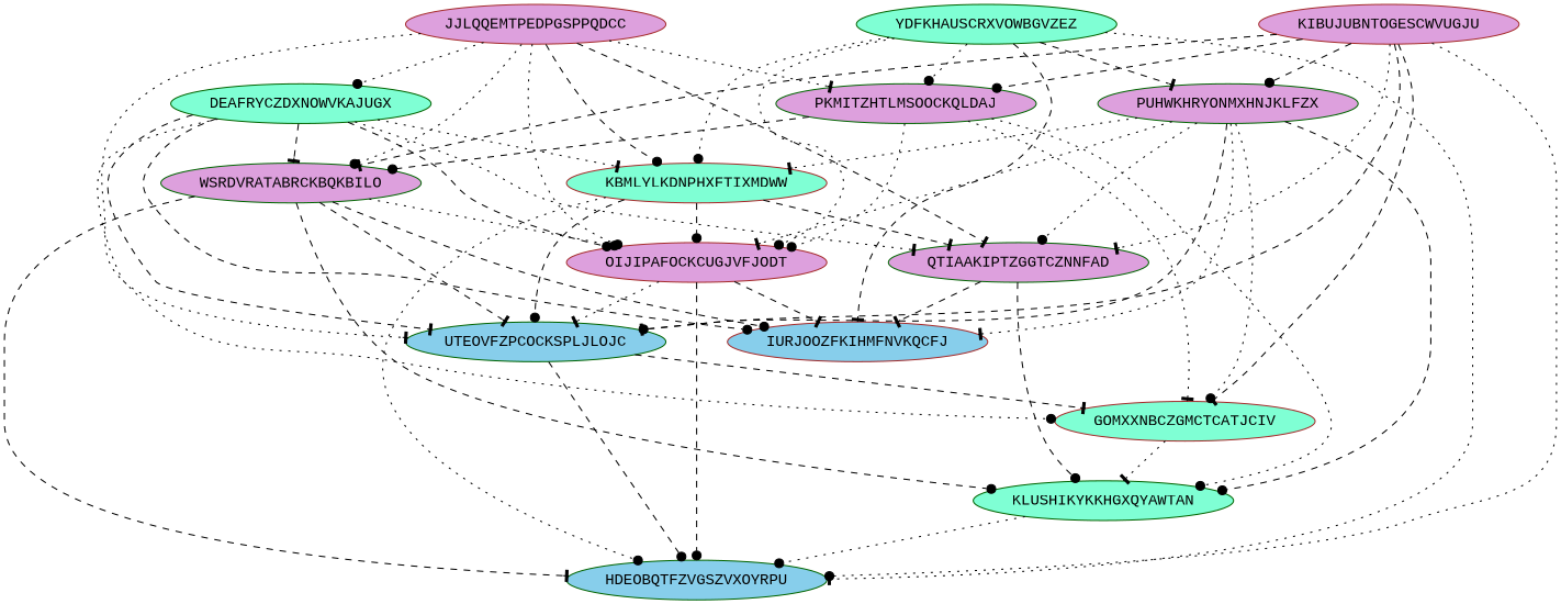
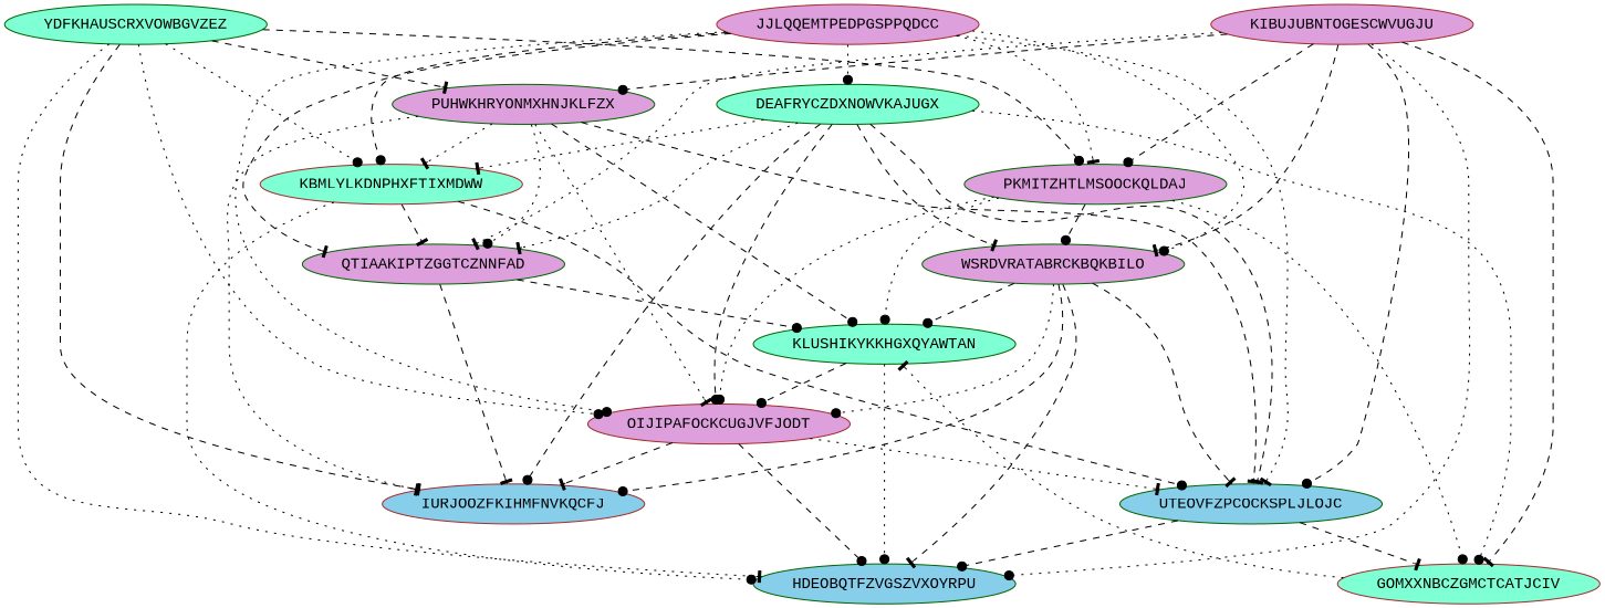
  digraph {
    fontname="Liberation Mono"
    node [Weight=16 color=darkgreen fillcolor=plum fontname="Liberation Mono" style=filled]
    edge [Weight=10 arrowhead=dot fontname="Liberation Mono" style=dashed]
    JJLQQEMTPEDPGSPPQDCC [Weight=14 color=brown]
    DEAFRYCZDXNOWVKAJUGX [Weight=13 fillcolor=aquamarine]
    PKMITZHTLMSOOCKQLDAJ [Weight=20]
    KBMLYLKDNPHXFTIXMDWW [color=brown fillcolor=aquamarine]
    WSRDVRATABRCKBQKBILO [Weight=10]
    QTIAAKIPTZGGTCZNNFAD
    OIJIPAFOCKCUGJVFJODT [Weight=11 color=brown]
    UTEOVFZPCOCKSPLJLOJC [Weight=12 fillcolor=skyblue]
    IURJOOZFKIHMFNVKQCFJ [Weight=15 color=brown fillcolor=skyblue]
    GOMXXNBCZGMCTCATJCIV [Weight=17 color=brown fillcolor=aquamarine]
    KLUSHIKYKKHGXQYAWTAN [Weight=10 fillcolor=aquamarine]
    HDEOBQTFZVGSZVXOYRPU [Weight=15 fillcolor=skyblue]
    YDFKHAUSCRXVOWBGVZEZ [fillcolor=aquamarine]
    PUHWKHRYONMXHNJKLFZX [Weight=18]
    KIBUJUBNTOGESCWVUGJU [color=brown]
    JJLQQEMTPEDPGSPPQDCC -> DEAFRYCZDXNOWVKAJUGX [Weight=16 style=dotted]
    JJLQQEMTPEDPGSPPQDCC -> PKMITZHTLMSOOCKQLDAJ [Weight=19 arrowhead=tee style=dotted]
    JJLQQEMTPEDPGSPPQDCC -> KBMLYLKDNPHXFTIXMDWW [Weight=13]
    JJLQQEMTPEDPGSPPQDCC -> WSRDVRATABRCKBQKBILO [Weight=17 style=dotted]
    JJLQQEMTPEDPGSPPQDCC -> QTIAAKIPTZGGTCZNNFAD [arrowhead=tee]
    JJLQQEMTPEDPGSPPQDCC -> OIJIPAFOCKCUGJVFJODT [Weight=12 style=dotted]
    JJLQQEMTPEDPGSPPQDCC -> UTEOVFZPCOCKSPLJLOJC [Weight=14 arrowhead=tee style=dotted]
    DEAFRYCZDXNOWVKAJUGX -> KBMLYLKDNPHXFTIXMDWW [Weight=17 arrowhead=tee style=dotted]
    DEAFRYCZDXNOWVKAJUGX -> WSRDVRATABRCKBQKBILO [Weight=14 arrowhead=tee]
    DEAFRYCZDXNOWVKAJUGX -> QTIAAKIPTZGGTCZNNFAD [Weight=18 arrowhead=tee style=dotted]
    DEAFRYCZDXNOWVKAJUGX -> OIJIPAFOCKCUGJVFJODT [Weight=13]
    DEAFRYCZDXNOWVKAJUGX -> UTEOVFZPCOCKSPLJLOJC [Weight=14 arrowhead=tee]
    DEAFRYCZDXNOWVKAJUGX -> IURJOOZFKIHMFNVKQCFJ [Weight=15]
    DEAFRYCZDXNOWVKAJUGX -> GOMXXNBCZGMCTCATJCIV [Weight=12 style=dotted]
    PKMITZHTLMSOOCKQLDAJ -> WSRDVRATABRCKBQKBILO [Weight=12]
    PKMITZHTLMSOOCKQLDAJ -> OIJIPAFOCKCUGJVFJODT [Weight=14 style=dotted]
-   PKMITZHTLMSOOCKQLDAJ -> GOMXXNBCZGMCTCATJCIV [Weight=18 arrowhead=tee style=dotted]
+   PKMITZHTLMSOOCKQLDAJ -> GOMXXNBCZGMCTCATJCIV [Weight=18 style=dotted]
    PKMITZHTLMSOOCKQLDAJ -> KLUSHIKYKKHGXQYAWTAN [Weight=18 style=dotted]
    KBMLYLKDNPHXFTIXMDWW -> QTIAAKIPTZGGTCZNNFAD [Weight=11 arrowhead=tee]
-   KBMLYLKDNPHXFTIXMDWW -> OIJIPAFOCKCUGJVFJODT
+   KLUSHIKYKKHGXQYAWTAN -> OIJIPAFOCKCUGJVFJODT
    KBMLYLKDNPHXFTIXMDWW -> UTEOVFZPCOCKSPLJLOJC
    KBMLYLKDNPHXFTIXMDWW -> HDEOBQTFZVGSZVXOYRPU [Weight=13 style=dotted]
    WSRDVRATABRCKBQKBILO -> OIJIPAFOCKCUGJVFJODT [Weight=14 style=dotted]
    WSRDVRATABRCKBQKBILO -> UTEOVFZPCOCKSPLJLOJC [Weight=11 arrowhead=tee]
    WSRDVRATABRCKBQKBILO -> IURJOOZFKIHMFNVKQCFJ [Weight=17]
    WSRDVRATABRCKBQKBILO -> KLUSHIKYKKHGXQYAWTAN [Weight=12]
    WSRDVRATABRCKBQKBILO -> HDEOBQTFZVGSZVXOYRPU [Weight=19 arrowhead=tee]
    QTIAAKIPTZGGTCZNNFAD -> IURJOOZFKIHMFNVKQCFJ [Weight=11 arrowhead=tee]
    QTIAAKIPTZGGTCZNNFAD -> KLUSHIKYKKHGXQYAWTAN [Weight=18]
    OIJIPAFOCKCUGJVFJODT -> UTEOVFZPCOCKSPLJLOJC [Weight=19 arrowhead=tee style=dotted]
    OIJIPAFOCKCUGJVFJODT -> IURJOOZFKIHMFNVKQCFJ [arrowhead=tee]
    OIJIPAFOCKCUGJVFJODT -> HDEOBQTFZVGSZVXOYRPU
    UTEOVFZPCOCKSPLJLOJC -> GOMXXNBCZGMCTCATJCIV [Weight=13 arrowhead=tee]
    UTEOVFZPCOCKSPLJLOJC -> HDEOBQTFZVGSZVXOYRPU [Weight=14]
    GOMXXNBCZGMCTCATJCIV -> KLUSHIKYKKHGXQYAWTAN [Weight=11 arrowhead=tee style=dotted]
    KLUSHIKYKKHGXQYAWTAN -> HDEOBQTFZVGSZVXOYRPU [Weight=17 style=dotted]
-   YDFKHAUSCRXVOWBGVZEZ -> PKMITZHTLMSOOCKQLDAJ [style=dotted]
+   YDFKHAUSCRXVOWBGVZEZ -> PKMITZHTLMSOOCKQLDAJ
    YDFKHAUSCRXVOWBGVZEZ -> KBMLYLKDNPHXFTIXMDWW [style=dotted]
    YDFKHAUSCRXVOWBGVZEZ -> OIJIPAFOCKCUGJVFJODT [Weight=16 style=dotted]
    YDFKHAUSCRXVOWBGVZEZ -> IURJOOZFKIHMFNVKQCFJ [Weight=11 arrowhead=tee]
    YDFKHAUSCRXVOWBGVZEZ -> HDEOBQTFZVGSZVXOYRPU [Weight=15 arrowhead=tee style=dotted]
    YDFKHAUSCRXVOWBGVZEZ -> PUHWKHRYONMXHNJKLFZX [Weight=12 arrowhead=tee]
    PUHWKHRYONMXHNJKLFZX -> KBMLYLKDNPHXFTIXMDWW [Weight=11 arrowhead=tee style=dotted]
    PUHWKHRYONMXHNJKLFZX -> QTIAAKIPTZGGTCZNNFAD [Weight=20 style=dotted]
    PUHWKHRYONMXHNJKLFZX -> OIJIPAFOCKCUGJVFJODT [Weight=15 arrowhead=tee style=dotted]
    PUHWKHRYONMXHNJKLFZX -> UTEOVFZPCOCKSPLJLOJC [Weight=18 arrowhead=tee]
    PUHWKHRYONMXHNJKLFZX -> IURJOOZFKIHMFNVKQCFJ [Weight=17 arrowhead=tee style=dotted]
-   PUHWKHRYONMXHNJKLFZX -> GOMXXNBCZGMCTCATJCIV [style=dotted]
    PUHWKHRYONMXHNJKLFZX -> KLUSHIKYKKHGXQYAWTAN [Weight=19]
    KIBUJUBNTOGESCWVUGJU -> PKMITZHTLMSOOCKQLDAJ [Weight=15]
    KIBUJUBNTOGESCWVUGJU -> WSRDVRATABRCKBQKBILO [Weight=14 arrowhead=tee]
    KIBUJUBNTOGESCWVUGJU -> QTIAAKIPTZGGTCZNNFAD [Weight=13 arrowhead=tee style=dotted]
    KIBUJUBNTOGESCWVUGJU -> UTEOVFZPCOCKSPLJLOJC [Weight=12]
    KIBUJUBNTOGESCWVUGJU -> GOMXXNBCZGMCTCATJCIV [Weight=16 arrowhead=tee]
    KIBUJUBNTOGESCWVUGJU -> HDEOBQTFZVGSZVXOYRPU [Weight=19 style=dotted]
    KIBUJUBNTOGESCWVUGJU -> PUHWKHRYONMXHNJKLFZX [Weight=20]
  }
